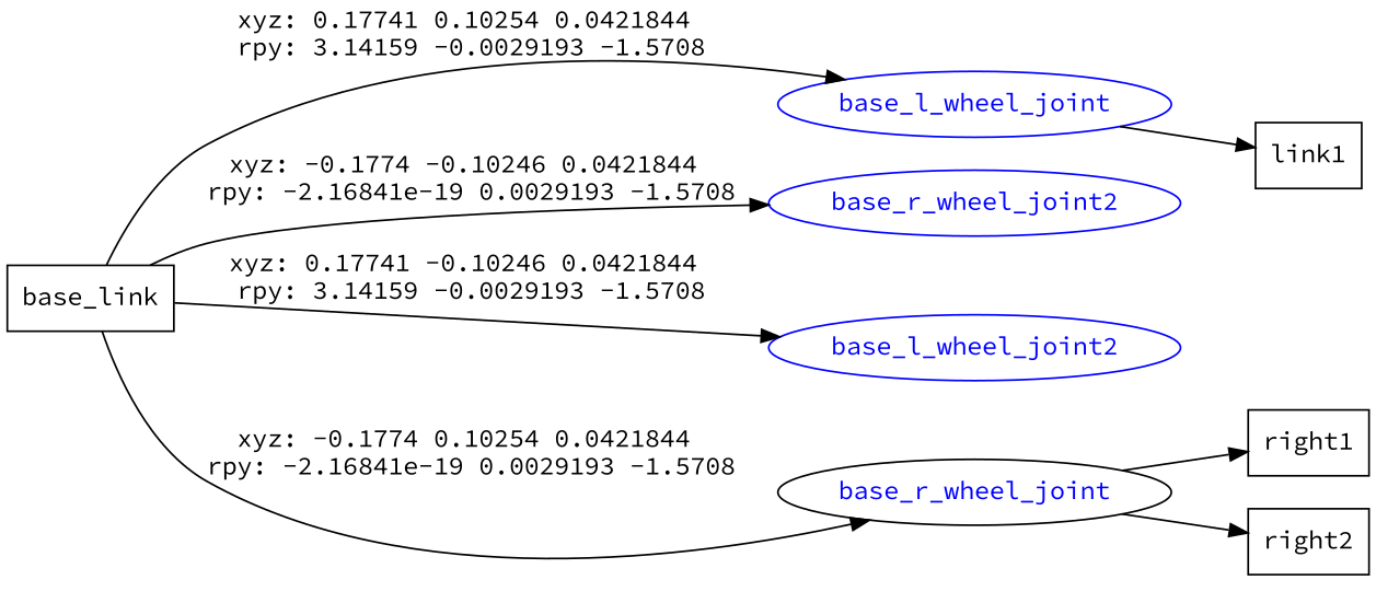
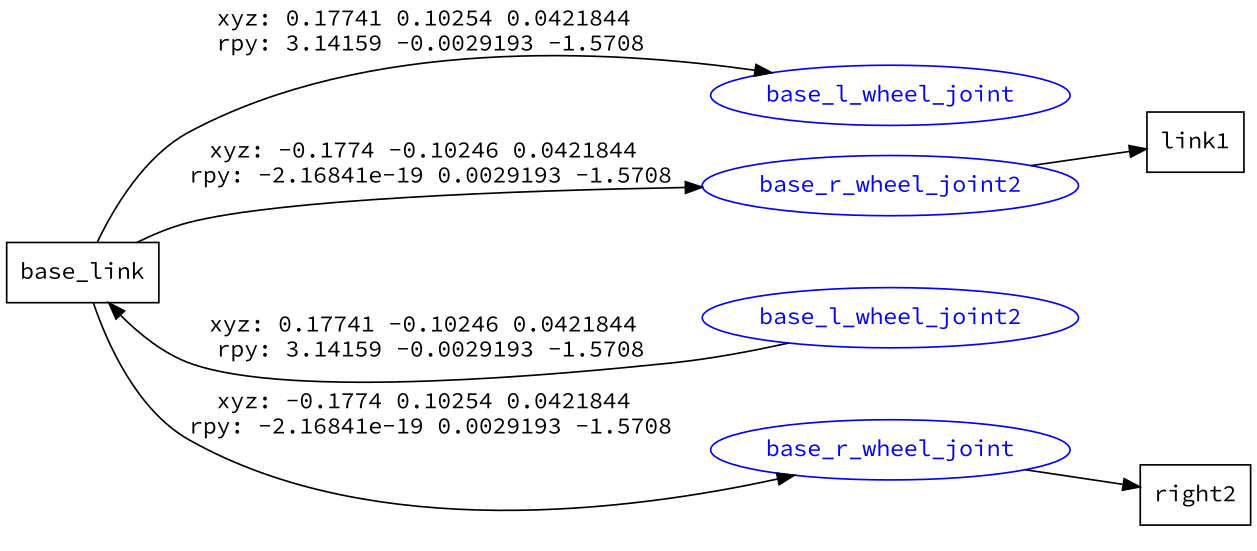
  digraph {
    fontname="Source Code Pro"
    rankdir=LR
    node [fontname="Source Code Pro" shape=box]
    edge [fontname="Source Code Pro"]
    n1 [label=base_link]
    base_l_wheel_joint [color=blue fontcolor=blue shape=ellipse]
    base_l_wheel_joint2 [color=blue fontcolor=blue shape=ellipse]
-   base_r_wheel_joint [color=black fontcolor=blue shape=ellipse]
+   base_r_wheel_joint [color=blue fontcolor=blue shape=ellipse]
    base_r_wheel_joint2 [color=blue fontcolor=blue shape=ellipse]
    n6 [label=link1]
-   n7 [label=right1]
    n8 [label=right2]
    n1 -> base_l_wheel_joint [label="xyz: 0.17741 0.10254 0.0421844 \nrpy: 3.14159 -0.0029193 -1.5708"]
-   n1 -> base_l_wheel_joint2 [label="xyz: 0.17741 -0.10246 0.0421844 \nrpy: 3.14159 -0.0029193 -1.5708"]
+   base_l_wheel_joint2 -> n1 [label="xyz: 0.17741 -0.10246 0.0421844 \nrpy: 3.14159 -0.0029193 -1.5708"]
    n1 -> base_r_wheel_joint [label="xyz: -0.1774 0.10254 0.0421844 \nrpy: -2.16841e-19 0.0029193 -1.5708"]
    n1 -> base_r_wheel_joint2 [label="xyz: -0.1774 -0.10246 0.0421844 \nrpy: -2.16841e-19 0.0029193 -1.5708"]
-   base_l_wheel_joint -> n6
-   base_r_wheel_joint -> n7
+   base_r_wheel_joint2 -> n6
    base_r_wheel_joint -> n8
  }
